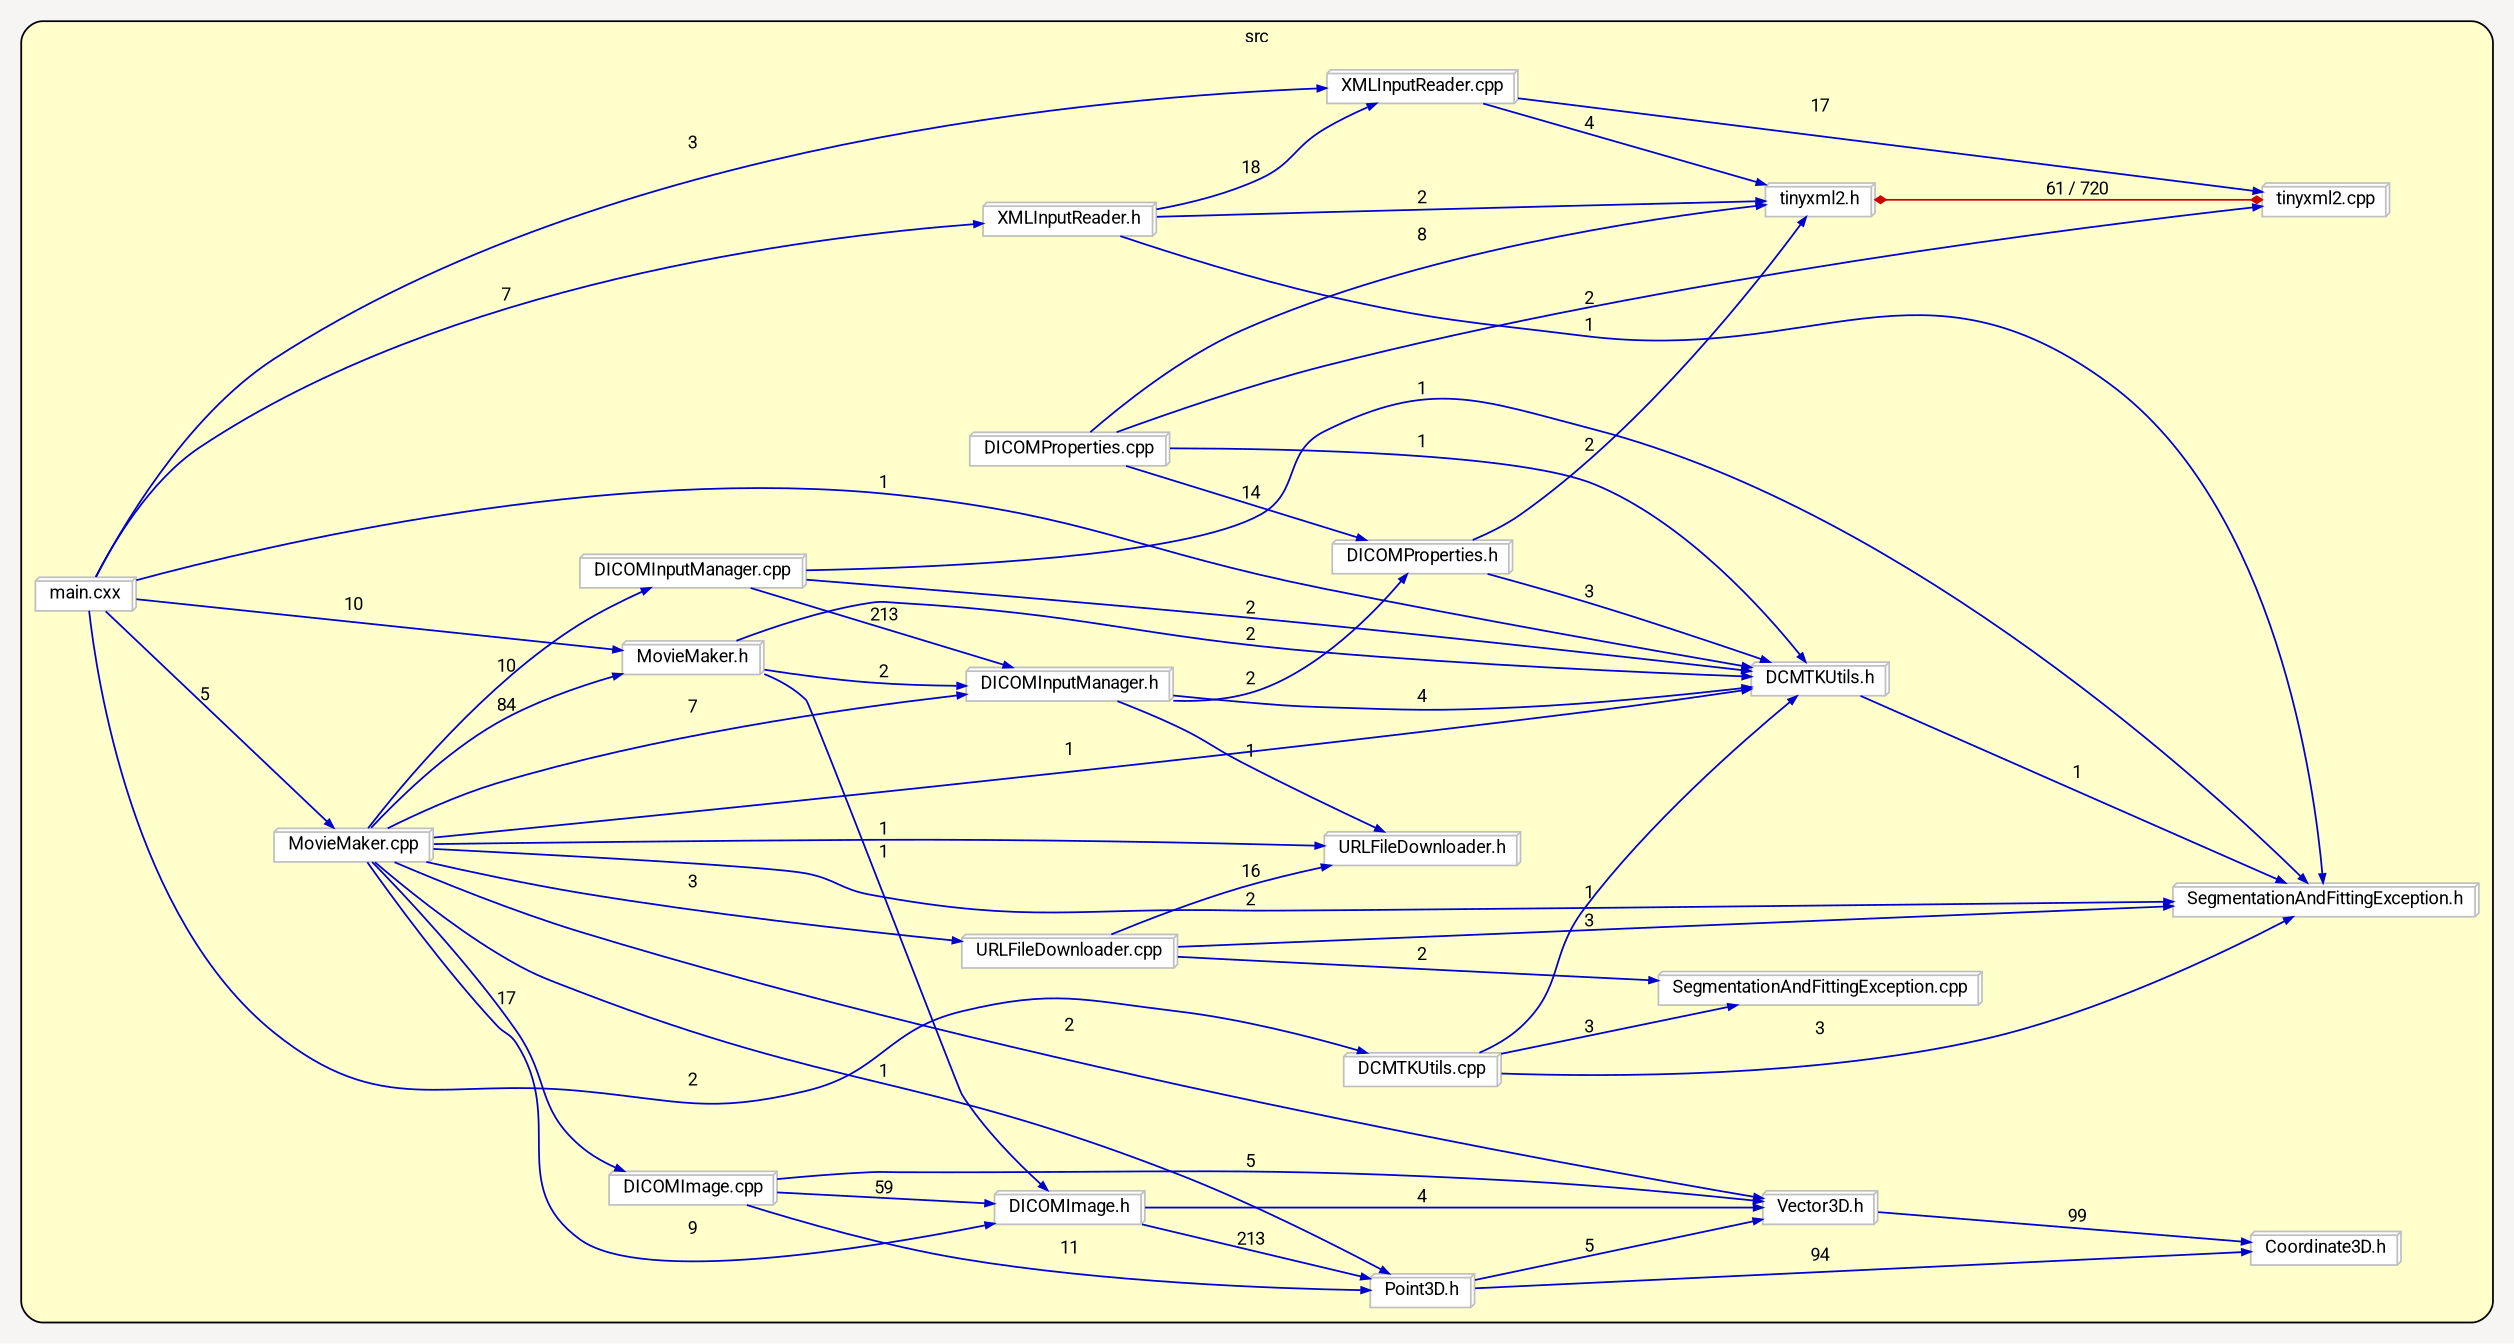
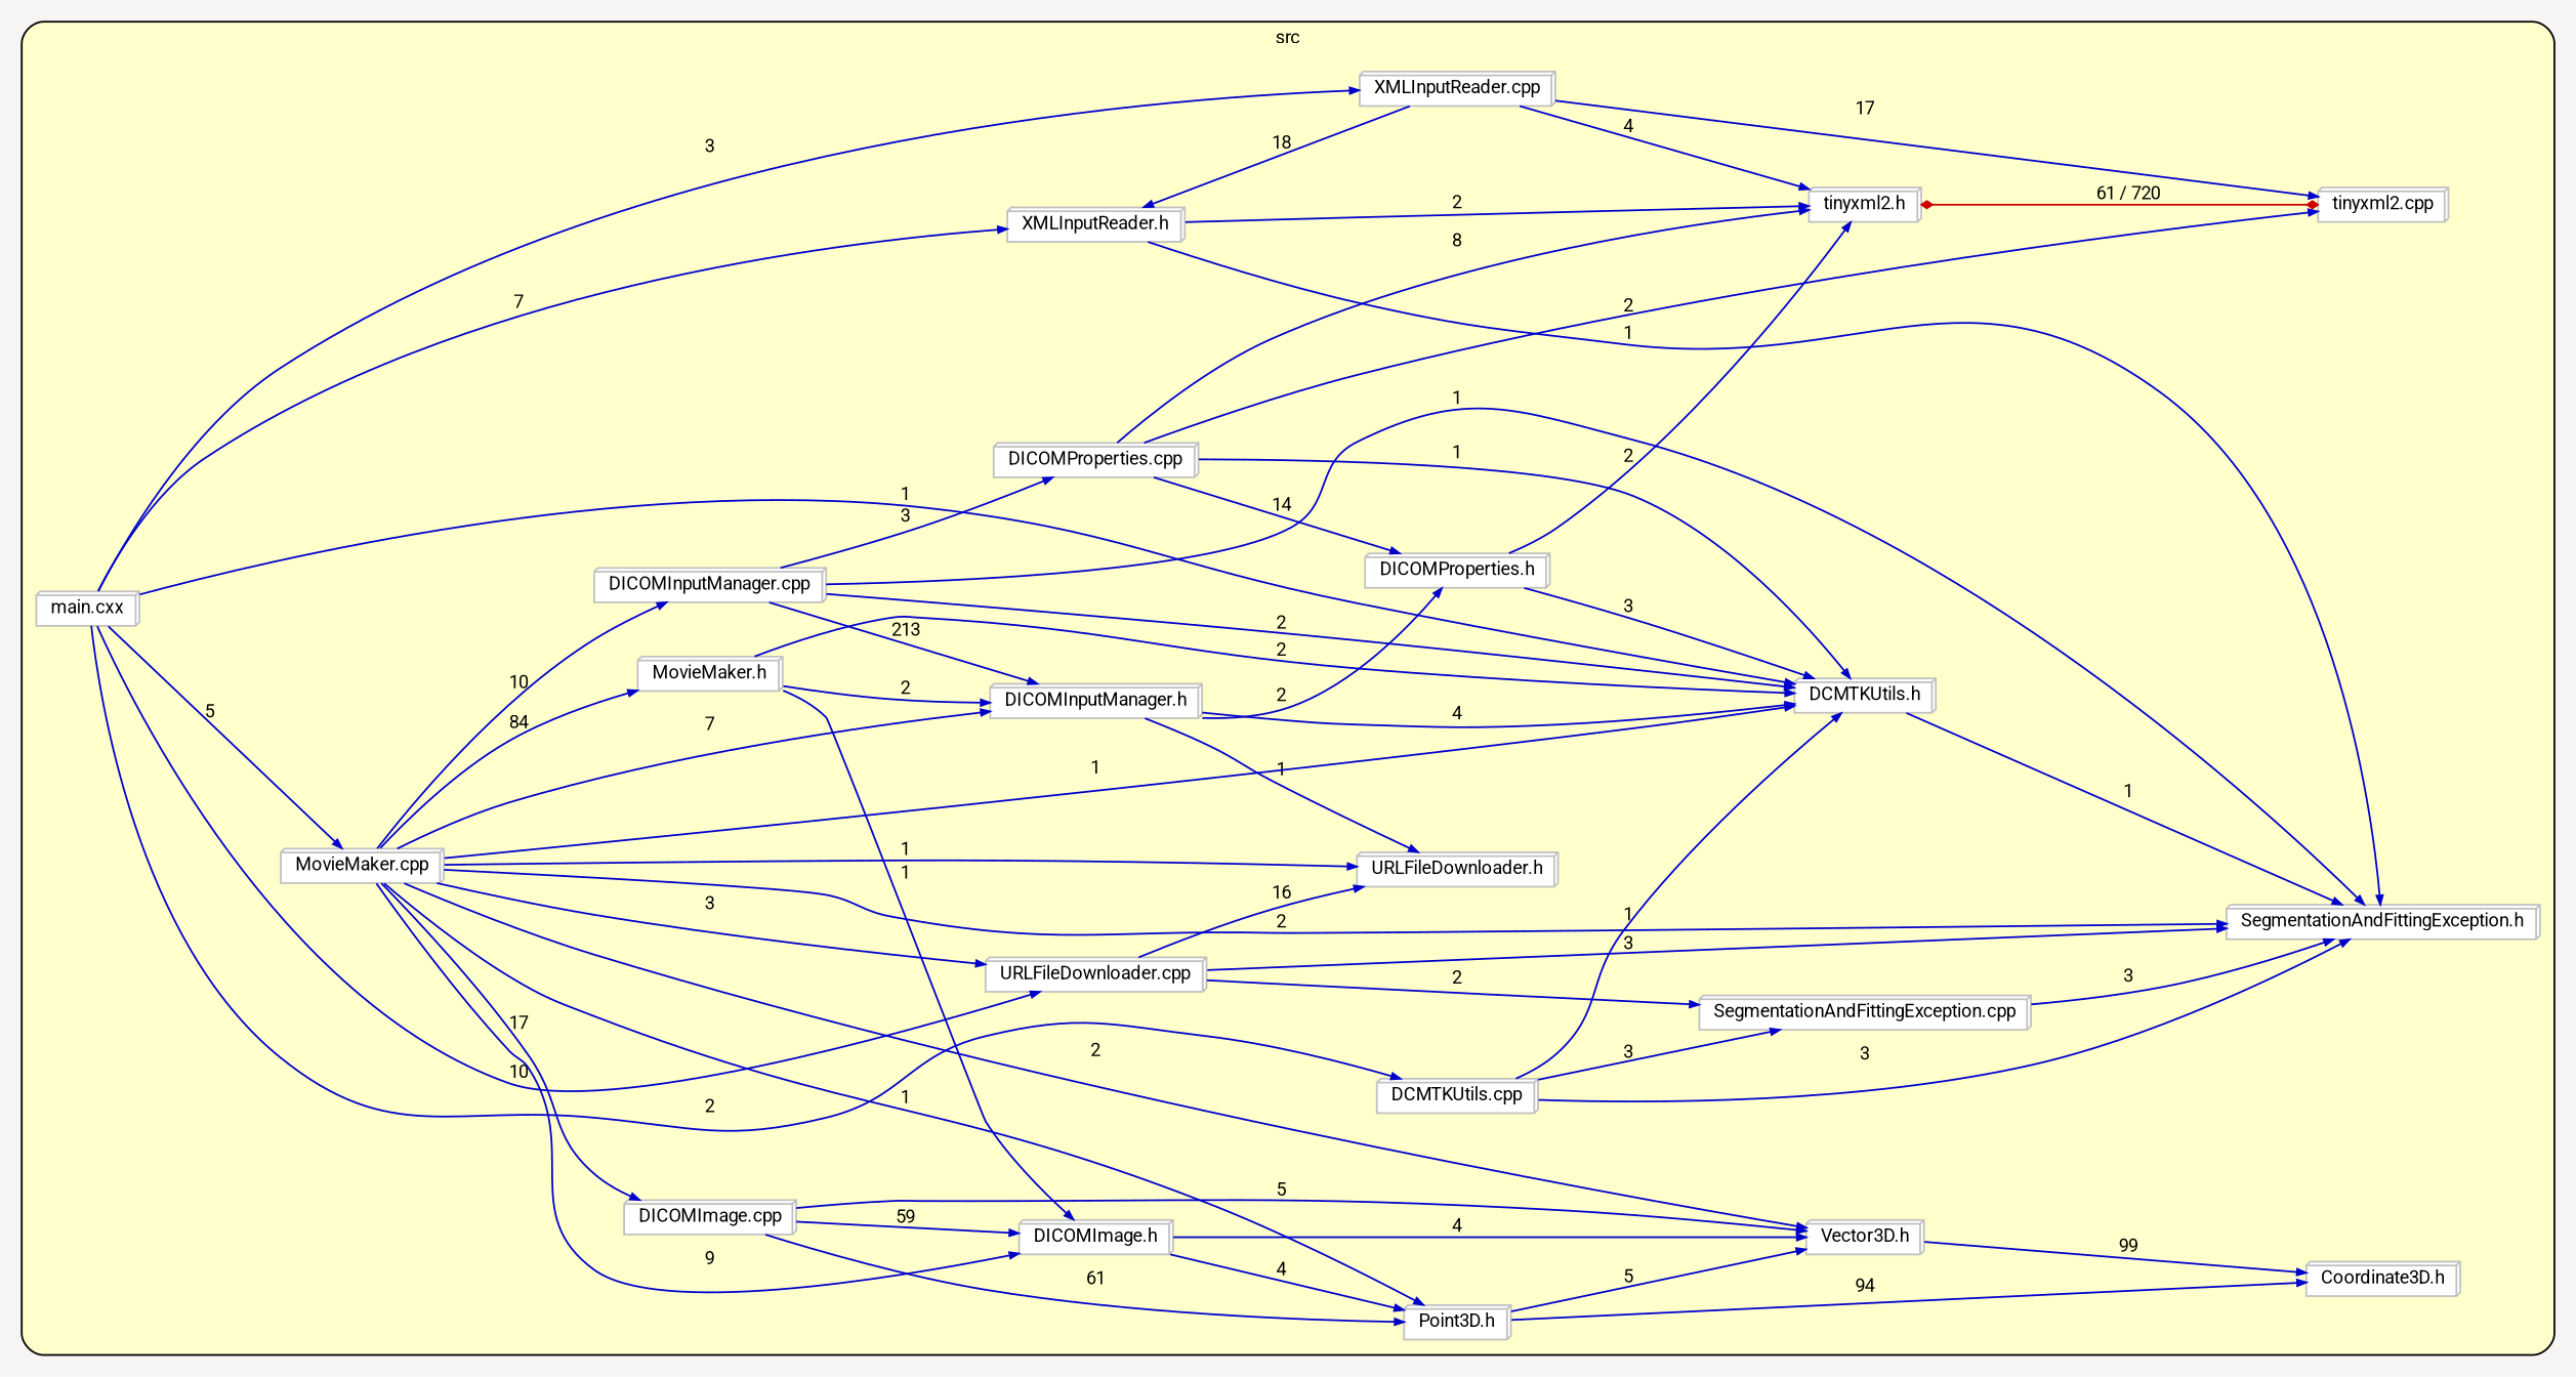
  digraph {
    bgcolor="#F7F5F3"
    compound=true
    fillcolor="#FFFFCC"
    fontname=Roboto
    fontsize=10
    pack=true
    packmode=clust
    rankdir=LR
    ranksep=1.0
    style="rounded,filled"
    node [color=grey compound=true fillcolor=white fixedsize=false fontname=Roboto fontsize=10 node_initialized=no shape=box3d style=filled]
    edge [arrowhead=normal arrowsize=0.5 arrowtail=none color=blue3 compound=true dir=forward fontcolor=black fontname=Roboto fontsize=10]
    __N2 [fixedsize=true height=0.01 shape=none style="invis,none" width=0.347222]
    n2 [height=0.0 label="XMLInputReader.h" width=0.0]
    n3 [height=0.0 label="SegmentationAndFittingException.h" width=0.0]
    n4 [height=0.0 label="tinyxml2.h" width=0.0]
    n5 [height=0.0 label="tinyxml2.cpp" width=0.0]
    n6 [height=0.0 label="Point3D.h" width=0.0]
    n7 [height=0.0 label="Vector3D.h" width=0.0]
    n8 [height=0.0 label="Coordinate3D.h" width=0.0]
    n9 [height=0.0 label="XMLInputReader.cpp" width=0.0]
    n10 [height=0.0 label="DCMTKUtils.cpp" width=0.0]
    n11 [height=0.0 label="DCMTKUtils.h" width=0.0]
    n12 [height=0.0 label="SegmentationAndFittingException.cpp" width=0.0]
    n13 [height=0.0 label="DICOMInputManager.cpp" width=0.0]
    n14 [height=0.0 label="DICOMProperties.cpp" width=0.0]
    n15 [height=0.0 label="DICOMInputManager.h" width=0.0]
    n16 [height=0.0 label="DICOMProperties.h" width=0.0]
    n17 [height=0.0 label="URLFileDownloader.h" width=0.0]
    n18 [height=0.0 label="DICOMImage.h" width=0.0]
    n19 [height=0.0 label="URLFileDownloader.cpp" width=0.0]
    n20 [height=0.0 label="MovieMaker.h" width=0.0]
    n21 [height=0.0 label="main.cxx" width=0.0]
    n22 [height=0.0 label="MovieMaker.cpp" width=0.0]
    n23 [height=0.0 label="DICOMImage.cpp" width=0.0]
    subgraph cluster_1 {
      label=src
      __N2
      n2
      n3
      n4
      n5
      n6
      n7
      n8
      n9
      n10
      n11
      n12
      n13
      n14
      n15
      n16
      n17
      n18
      n19
      n20
      n21
      n22
      n23
    }
    n2 -> n3 [label=1]
    n2 -> n4 [label=2]
    n4 -> n5 [arrowhead=diamond arrowtail=diamond color=red3 dir=both label="61 / 720"]
    n6 -> n7 [label=5]
    n6 -> n8 [label=94]
    n7 -> n8 [label=99]
-   n2 -> n9 [label=18]
+   n9 -> n2 [label=18]
    n9 -> n4 [label=4]
    n9 -> n5 [label=17]
    n10 -> n3 [label=3]
    n10 -> n11 [label=1]
    n10 -> n12 [label=3]
    n11 -> n3 [label=1]
+   n12 -> n3 [label=3]
    n13 -> n3 [label=1]
    n13 -> n11 [label=2]
+   n13 -> n14 [label=3]
    n13 -> n15 [label=213]
    n14 -> n4 [label=8]
    n14 -> n5 [label=2]
    n14 -> n11 [label=1]
    n14 -> n16 [label=14]
    n15 -> n11 [label=4]
    n15 -> n16 [label=2]
    n15 -> n17 [label=1]
    n16 -> n4 [label=2]
    n16 -> n11 [label=3]
-   n18 -> n6 [label=213]
+   n18 -> n6 [label=4]
    n18 -> n7 [label=4]
    n19 -> n3 [label=3]
    n19 -> n12 [label=2]
    n19 -> n17 [label=16]
    n20 -> n11 [label=2]
    n20 -> n15 [label=2]
    n20 -> n18 [label=1]
    n21 -> n2 [label=7]
    n21 -> n9 [label=3]
    n21 -> n10 [label=2]
    n21 -> n11 [label=1]
-   n21 -> n20 [label=10]
+   n21 -> n19 [label=10]
    n21 -> n22 [label=5]
    n22 -> n3 [label=2]
    n22 -> n6 [label=1]
    n22 -> n7 [label=2]
    n22 -> n11 [label=1]
    n22 -> n13 [label=10]
    n22 -> n15 [label=7]
    n22 -> n17 [label=1]
    n22 -> n18 [label=9]
    n22 -> n19 [label=3]
    n22 -> n20 [label=84]
    n22 -> n23 [label=17]
-   n23 -> n6 [label=11]
+   n23 -> n6 [label=61]
    n23 -> n7 [label=5]
    n23 -> n18 [label=59]
  }
